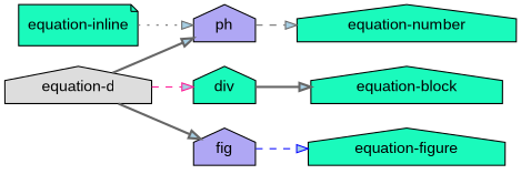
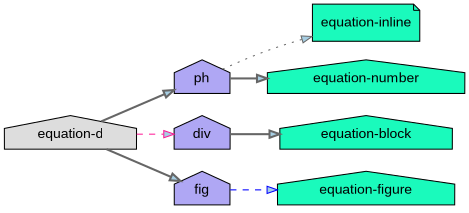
  strict digraph {
    rankdir=LR
    node [fillcolor="#1AFABC" fontname=Arial shape=house style=filled]
    edge [color=gray40 fillcolor="#a6cee3" style=bold]
    n1 [fillcolor="#DDDDDD" label="equation-d"]
    n2 [fillcolor="#AFA7F4" label=ph]
-   n3 [label=div]
+   n3 [fillcolor="#AFA7F4" label=div]
    n4 [fillcolor="#AFA7F4" label=fig]
    n5 [label="equation-inline" shape=note]
    n6 [label="equation-number"]
    n7 [label="equation-block"]
    n8 [label="equation-figure"]
    n1 -> n2
    n1 -> n3 [color=deeppink style=dashed]
    n1 -> n4
-   n5 -> n2 [style=dotted]
-   n2 -> n6 [style=dashed]
+   n2 -> n5 [style=dotted]
+   n2 -> n6
    n3 -> n7
    n4 -> n8 [color=blue style=dashed]
  }
